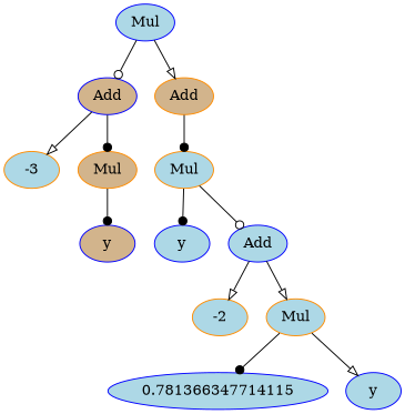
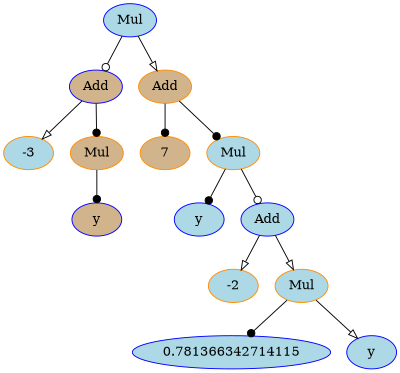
  digraph {
    ordering=out
    rankdir=TD
    node [color=blue fillcolor=lightblue shape=ellipse style=filled]
    edge [arrowhead=dot]
    n1 [label=Mul]
    n2 [fillcolor=tan label=Add]
    n3 [color=darkorange fillcolor=tan label=Add]
    n4 [color=darkorange label=-3]
    n5 [color=darkorange fillcolor=tan label=Mul]
+   n6 [color=darkorange fillcolor=tan label=7]
    n7 [color=darkorange label=Mul]
    n8 [fillcolor=tan label=y]
    n9 [label=y]
    n10 [label=Add]
    n11 [color=darkorange label=-2]
    n12 [color=darkorange label=Mul]
-   n13 [label=0.781366347714115]
+   n13 [label=0.781366342714115]
    n14 [label=y]
    n1 -> n2 [arrowhead=odot]
    n1 -> n3 [arrowhead=onormal]
    n2 -> n4 [arrowhead=onormal]
    n2 -> n5
+   n3 -> n6
    n3 -> n7
    n5 -> n8
    n7 -> n9
    n7 -> n10 [arrowhead=odot]
    n10 -> n11 [arrowhead=onormal]
    n10 -> n12 [arrowhead=onormal]
    n12 -> n13
    n12 -> n14 [arrowhead=onormal]
  }
